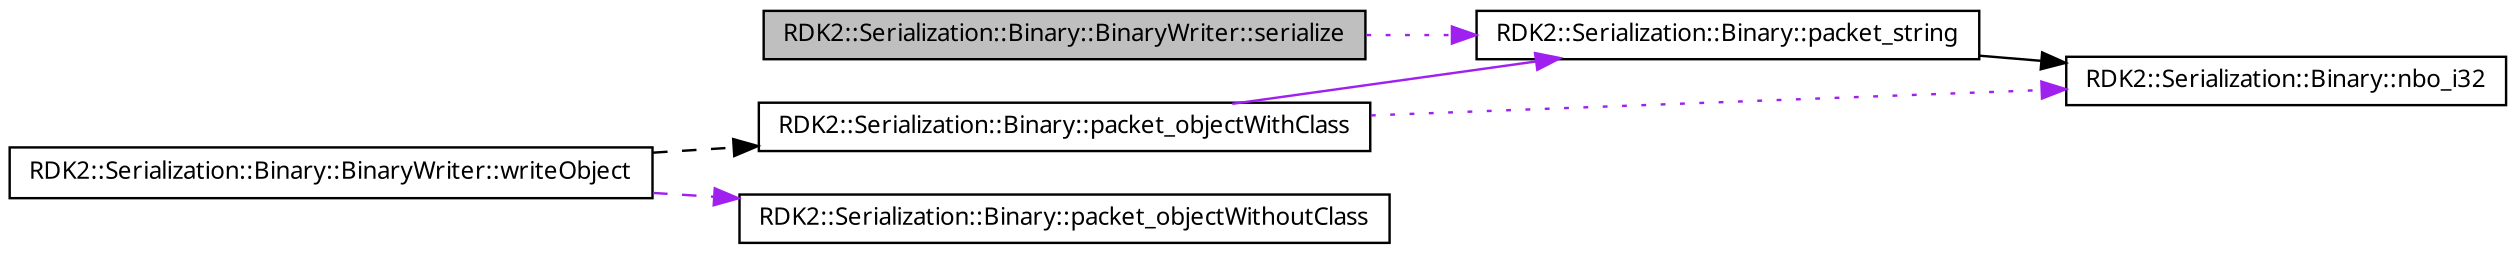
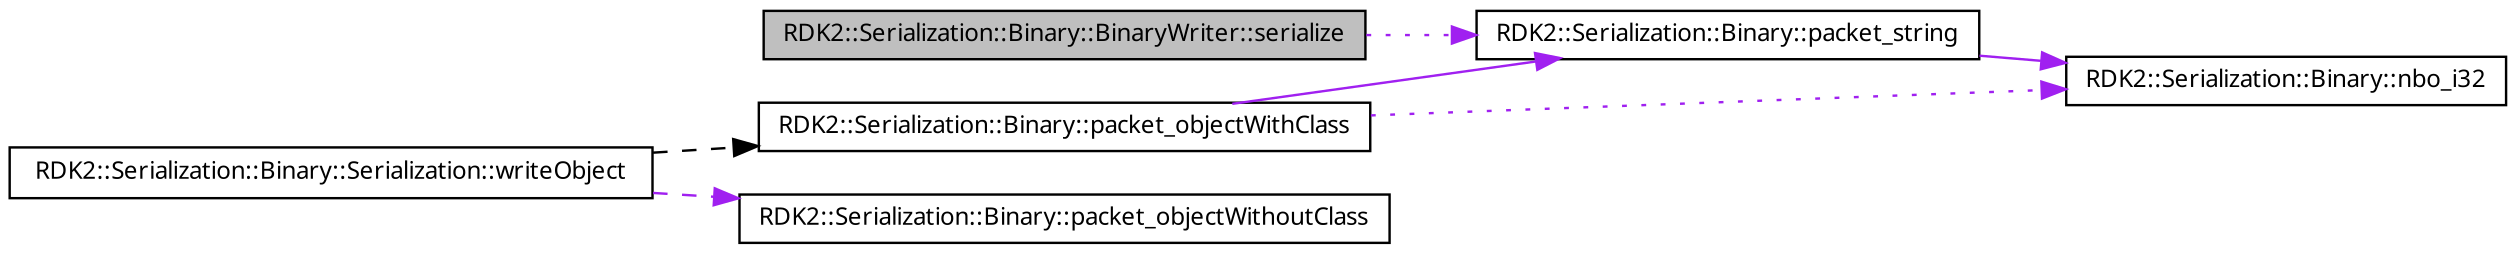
  digraph {
    rankdir=LR
    node [color=black fillcolor=white fontname="FreeSans.ttf" fontsize=10 shape=record style=filled]
    edge [color=purple fontname="FreeSans.ttf" fontsize=10 labelfontname="FreeSans.ttf" labelfontsize=10 style=dotted]
    n1 [fillcolor=grey75 fontcolor=black height=0.2 label="RDK2::Serialization::Binary::BinaryWriter::serialize" width=0.4]
    n2 [height=0.2 label="RDK2::Serialization::Binary::packet_string" width=0.4]
-   n3 [height=0.2 label="RDK2::Serialization::Binary::BinaryWriter::writeObject" width=0.4]
+   n3 [height=0.2 label="RDK2::Serialization::Binary::Serialization::writeObject" width=0.4]
    n4 [height=0.2 label="RDK2::Serialization::Binary::packet_objectWithClass" width=0.4]
    n5 [height=0.2 label="RDK2::Serialization::Binary::packet_objectWithoutClass" width=0.4]
    n6 [height=0.2 label="RDK2::Serialization::Binary::nbo_i32" width=0.4]
    n1 -> n2
-   n2 -> n6 [color=black style=solid]
+   n2 -> n6 [style=solid]
    n3 -> n4 [color=black style=dashed]
    n3 -> n5 [style=dashed]
    n4 -> n2 [style=solid]
    n4 -> n6
  }
